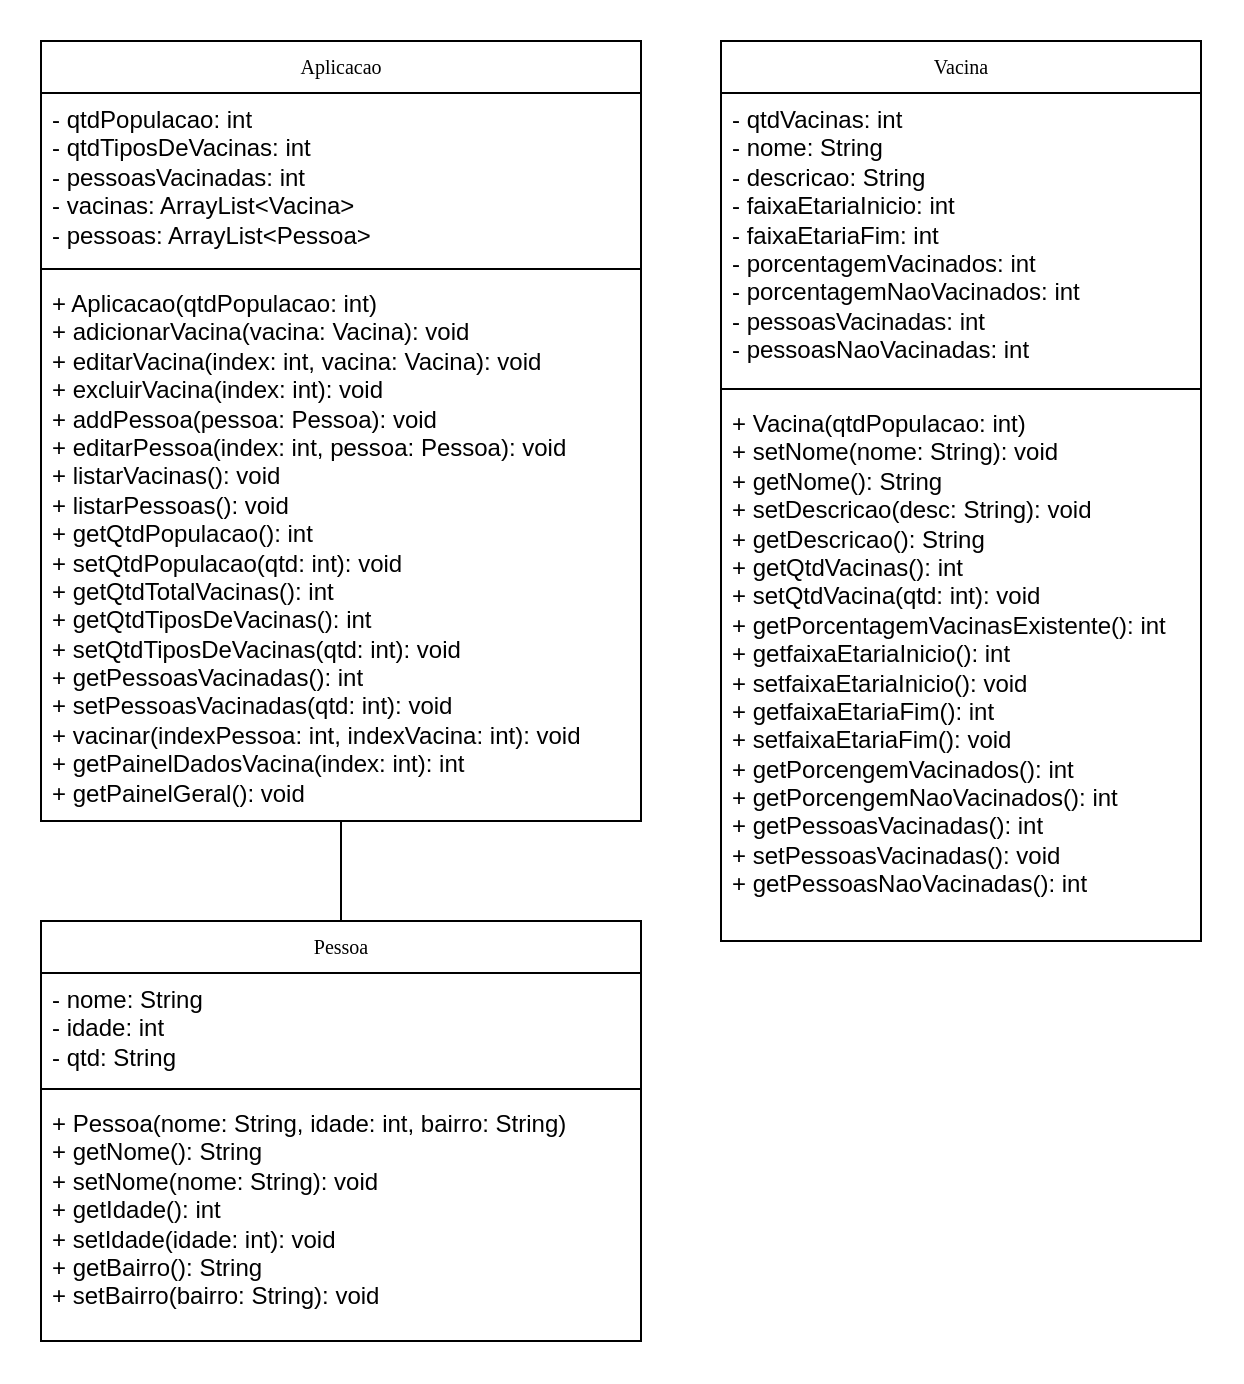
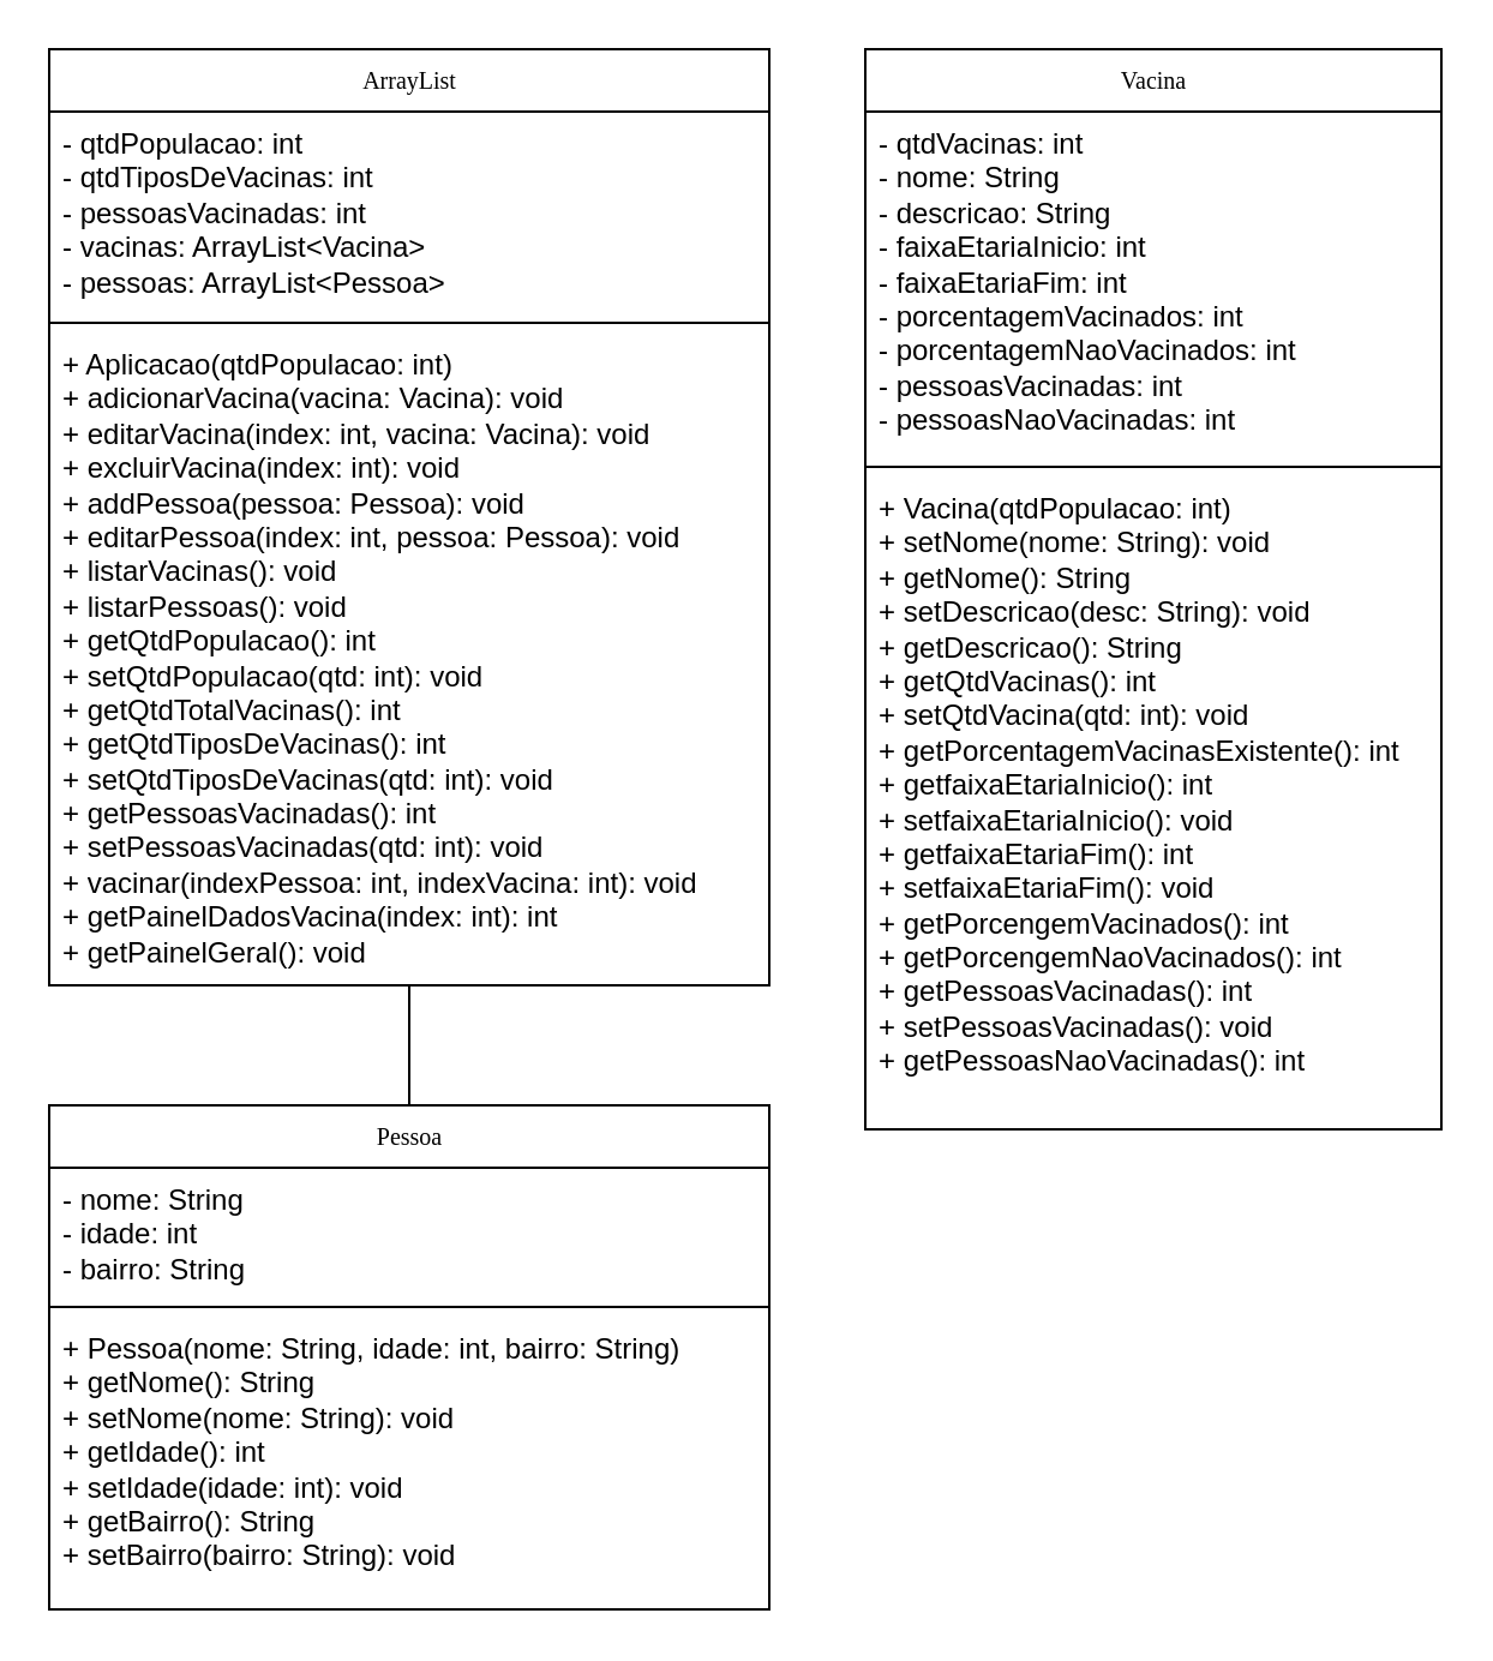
  <mxCell id="0" />
  <mxCell id="1" parent="0" />
- <mxCell id="2" value="Aplicacao" style="swimlane;html=1;fontStyle=0;childLayout=stackLayout;horizontal=1;startSize=26;fillColor=none;horizontalStack=0;resizeParent=1;resizeLast=0;collapsible=1;marginBottom=0;swimlaneFillColor=#ffffff;rounded=0;shadow=0;comic=0;labelBackgroundColor=none;strokeWidth=1;fontFamily=Verdana;fontSize=10;align=center;" parent="1" vertex="1"><mxGeometry width="300" height="390" as="geometry" x="20" y="20" /></mxCell>
+ <mxCell id="2" value="ArrayList" style="swimlane;html=1;fontStyle=0;childLayout=stackLayout;horizontal=1;startSize=26;fillColor=none;horizontalStack=0;resizeParent=1;resizeLast=0;collapsible=1;marginBottom=0;swimlaneFillColor=#ffffff;rounded=0;shadow=0;comic=0;labelBackgroundColor=none;strokeWidth=1;fontFamily=Verdana;fontSize=10;align=center;" parent="1" vertex="1"><mxGeometry width="300" height="390" as="geometry" x="20" y="20" /></mxCell>
  <mxCell id="3" value="&lt;div&gt;- qtdPopulacao: int&lt;/div&gt;&lt;div&gt;- qtdTiposDeVacinas: int&lt;/div&gt;&lt;div&gt;- pessoasVacinadas: int&lt;/div&gt;&lt;div&gt;- vacinas: ArrayList&amp;lt;Vacina&amp;gt;&lt;/div&gt;&lt;div&gt;- pessoas: ArrayList&amp;lt;Pessoa&amp;gt;&lt;br&gt;&lt;/div&gt;" style="text;html=1;strokeColor=none;fillColor=none;align=left;verticalAlign=top;spacingLeft=4;spacingRight=4;whiteSpace=wrap;overflow=hidden;rotatable=0;points=[[0,0.5],[1,0.5]];portConstraint=eastwest;" parent="2" vertex="1"><mxGeometry y="26" width="300" height="84" as="geometry" /></mxCell>
  <mxCell id="4" value="" style="line;strokeWidth=1;fillColor=none;align=left;verticalAlign=middle;spacingTop=-1;spacingLeft=3;spacingRight=3;rotatable=0;labelPosition=right;points=[];portConstraint=eastwest;" vertex="1" parent="2"><mxGeometry y="110" width="300" height="8" as="geometry" /></mxCell>
  <mxCell id="5" value="&lt;div&gt;+ Aplicacao(qtdPopulacao: int)&lt;/div&gt;&lt;div&gt;+ adicionarVacina(vacina: Vacina): void&lt;/div&gt;&lt;div&gt;+ editarVacina(index: int, vacina: Vacina): void&lt;/div&gt;&lt;div&gt;+ excluirVacina(index: int): void&lt;/div&gt;&lt;div&gt;+ addPessoa(pessoa: Pessoa): void&lt;/div&gt;&lt;div&gt;+ editarPessoa(index: int, pessoa: Pessoa): void&lt;/div&gt;&lt;div&gt;+ listarVacinas(): void&lt;/div&gt;&lt;div&gt;+ listarPessoas(): void&lt;/div&gt;&lt;div&gt;+ getQtdPopulacao(): int&lt;/div&gt;&lt;div&gt;+ setQtdPopulacao(qtd: int): void&lt;/div&gt;&lt;div&gt;+ getQtdTotalVacinas(): int&lt;/div&gt;&lt;div&gt;+ getQtdTiposDeVacinas(): int&lt;/div&gt;&lt;div&gt;+ setQtdTiposDeVacinas(qtd: int): void&lt;/div&gt;&lt;div&gt;+ getPessoasVacinadas(): int&lt;/div&gt;&lt;div&gt;+ setPessoasVacinadas(qtd: int): void&lt;/div&gt;&lt;div&gt;+ vacinar(indexPessoa: int, indexVacina: int): void&lt;/div&gt;&lt;div&gt;+ getPainelDadosVacina(index: int): int&lt;/div&gt;&lt;div&gt;+ getPainelGeral(): void&lt;br&gt;&lt;/div&gt;" style="text;html=1;strokeColor=none;fillColor=none;align=left;verticalAlign=top;spacingLeft=4;spacingRight=4;whiteSpace=wrap;overflow=hidden;rotatable=0;points=[[0,0.5],[1,0.5]];portConstraint=eastwest;" vertex="1" parent="2"><mxGeometry y="118" width="300" height="272" as="geometry" /></mxCell>
  <mxCell id="6" value="Vacina" style="swimlane;html=1;fontStyle=0;childLayout=stackLayout;horizontal=1;startSize=26;fillColor=none;horizontalStack=0;resizeParent=1;resizeLast=0;collapsible=1;marginBottom=0;swimlaneFillColor=#ffffff;rounded=0;shadow=0;comic=0;labelBackgroundColor=none;strokeWidth=1;fontFamily=Verdana;fontSize=10;align=center;" parent="1" vertex="1"><mxGeometry x="360" width="240" height="450" as="geometry" y="20" /></mxCell>
  <mxCell id="7" value="&lt;div&gt;- qtdVacinas: int&lt;/div&gt;&lt;div&gt;- nome: String&lt;/div&gt;&lt;div&gt;- descricao: String&lt;/div&gt;&lt;div&gt;- faixaEtariaInicio: int&lt;/div&gt;&lt;div&gt;- faixaEtariaFim: int&lt;/div&gt;&lt;div&gt;- porcentagemVacinados: int&lt;/div&gt;&lt;div&gt;- porcentagemNaoVacinados: int&lt;/div&gt;&lt;div&gt;- pessoasVacinadas: int&lt;/div&gt;&lt;div&gt;- pessoasNaoVacinadas: int&lt;br&gt;&lt;/div&gt;" style="text;html=1;strokeColor=none;fillColor=none;align=left;verticalAlign=top;spacingLeft=4;spacingRight=4;whiteSpace=wrap;overflow=hidden;rotatable=0;points=[[0,0.5],[1,0.5]];portConstraint=eastwest;" parent="6" vertex="1"><mxGeometry y="26" width="240" height="144" as="geometry" /></mxCell>
  <mxCell id="8" value="" style="line;strokeWidth=1;fillColor=none;align=left;verticalAlign=middle;spacingTop=-1;spacingLeft=3;spacingRight=3;rotatable=0;labelPosition=right;points=[];portConstraint=eastwest;" vertex="1" parent="6"><mxGeometry y="170" width="240" height="8" as="geometry" /></mxCell>
  <mxCell id="9" value="&lt;div&gt;+ Vacina(qtdPopulacao: int)&lt;/div&gt;&lt;div&gt;+ setNome(nome: String): void&lt;/div&gt;&lt;div&gt;+ getNome(): String&lt;/div&gt;&lt;div&gt;+ setDescricao(desc: String): void&lt;/div&gt;&lt;div&gt;+ getDescricao(): String&lt;/div&gt;&lt;div&gt;+ getQtdVacinas(): int&lt;/div&gt;&lt;div&gt;+ setQtdVacina(qtd: int): void&lt;/div&gt;&lt;div&gt;+ getPorcentagemVacinasExistente(): int&lt;/div&gt;&lt;div&gt;+ getfaixaEtariaInicio(): int&lt;/div&gt;&lt;div&gt;+ setfaixaEtariaInicio(): void&lt;/div&gt;&lt;div&gt;+ getfaixaEtariaFim(): int&lt;/div&gt;&lt;div&gt;+ setfaixaEtariaFim(): void&lt;/div&gt;&lt;div&gt;+ getPorcengemVacinados(): int&lt;/div&gt;&lt;div&gt;+ getPorcengemNaoVacinados(): int&lt;/div&gt;&lt;div&gt;+ getPessoasVacinadas(): int&lt;/div&gt;&lt;div&gt;+ setPessoasVacinadas(): void&lt;/div&gt;&lt;div&gt;+ getPessoasNaoVacinadas(): int&lt;br&gt;&lt;/div&gt;" style="text;html=1;strokeColor=none;fillColor=none;align=left;verticalAlign=top;spacingLeft=4;spacingRight=4;whiteSpace=wrap;overflow=hidden;rotatable=0;points=[[0,0.5],[1,0.5]];portConstraint=eastwest;" vertex="1" parent="6"><mxGeometry y="178" width="240" height="272" as="geometry" /></mxCell>
  <mxCell id="10" style="edgeStyle=orthogonalEdgeStyle;rounded=0;orthogonalLoop=1;jettySize=auto;html=1;endArrow=none;" edge="1" parent="1" source="11" target="2"><mxGeometry relative="1" as="geometry" /></mxCell>
  <mxCell id="11" value="Pessoa" style="swimlane;html=1;fontStyle=0;childLayout=stackLayout;horizontal=1;startSize=26;fillColor=none;horizontalStack=0;resizeParent=1;resizeLast=0;collapsible=1;marginBottom=0;swimlaneFillColor=#ffffff;rounded=0;shadow=0;comic=0;labelBackgroundColor=none;strokeWidth=1;fontFamily=Verdana;fontSize=10;align=center;" vertex="1" parent="1"><mxGeometry y="460" width="300" height="210" as="geometry" x="20" /></mxCell>
- <mxCell id="12" value="&lt;div&gt;- nome: String&lt;/div&gt;&lt;div&gt;- idade: int&lt;/div&gt;&lt;div&gt;- qtd: String&lt;br&gt;&lt;/div&gt;" style="text;html=1;strokeColor=none;fillColor=none;align=left;verticalAlign=top;spacingLeft=4;spacingRight=4;whiteSpace=wrap;overflow=hidden;rotatable=0;points=[[0,0.5],[1,0.5]];portConstraint=eastwest;" vertex="1" parent="11"><mxGeometry y="26" width="300" height="54" as="geometry" /></mxCell>
+ <mxCell id="12" value="&lt;div&gt;- nome: String&lt;/div&gt;&lt;div&gt;- idade: int&lt;/div&gt;&lt;div&gt;- bairro: String&lt;br&gt;&lt;/div&gt;" style="text;html=1;strokeColor=none;fillColor=none;align=left;verticalAlign=top;spacingLeft=4;spacingRight=4;whiteSpace=wrap;overflow=hidden;rotatable=0;points=[[0,0.5],[1,0.5]];portConstraint=eastwest;" vertex="1" parent="11"><mxGeometry y="26" width="300" height="54" as="geometry" /></mxCell>
  <mxCell id="13" value="" style="line;strokeWidth=1;fillColor=none;align=left;verticalAlign=middle;spacingTop=-1;spacingLeft=3;spacingRight=3;rotatable=0;labelPosition=right;points=[];portConstraint=eastwest;" vertex="1" parent="11"><mxGeometry y="80" width="300" height="8" as="geometry" /></mxCell>
  <mxCell id="14" value="&lt;div&gt;+ Pessoa(nome: String, idade: int, bairro: String)&lt;/div&gt;&lt;div&gt;+ getNome(): String&lt;/div&gt;&lt;div&gt;+ setNome(nome: String): void&lt;/div&gt;&lt;div&gt;+ getIdade(): int&lt;/div&gt;&lt;div&gt;+ setIdade(idade: int): void&lt;/div&gt;&lt;div&gt;+ getBairro(): String&lt;/div&gt;&lt;div&gt;+ setBairro(bairro: String): void&lt;br&gt;&lt;/div&gt;" style="text;html=1;strokeColor=none;fillColor=none;align=left;verticalAlign=top;spacingLeft=4;spacingRight=4;whiteSpace=wrap;overflow=hidden;rotatable=0;points=[[0,0.5],[1,0.5]];portConstraint=eastwest;" vertex="1" parent="11"><mxGeometry y="88" width="300" height="112" as="geometry" /></mxCell>
